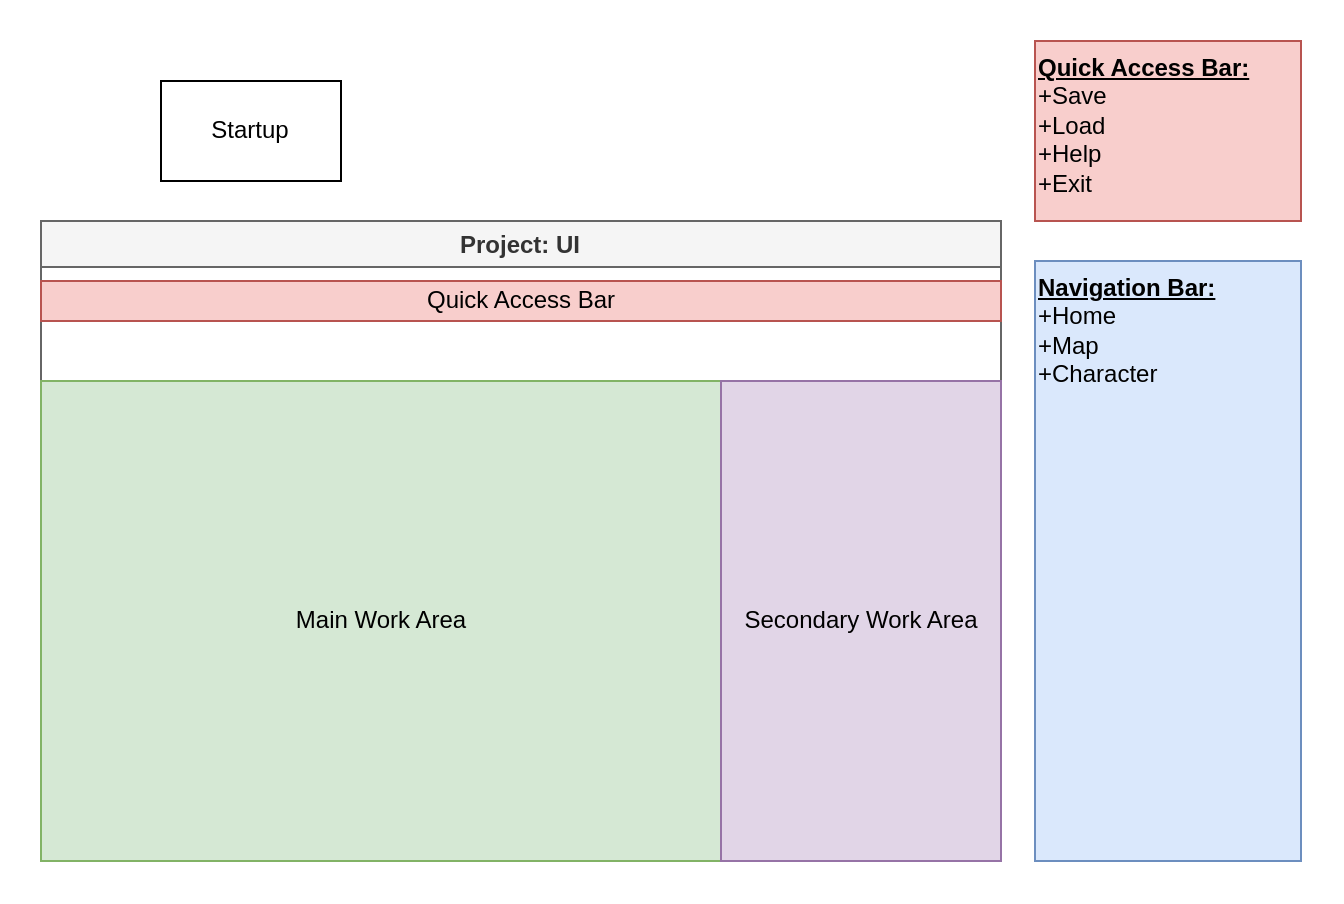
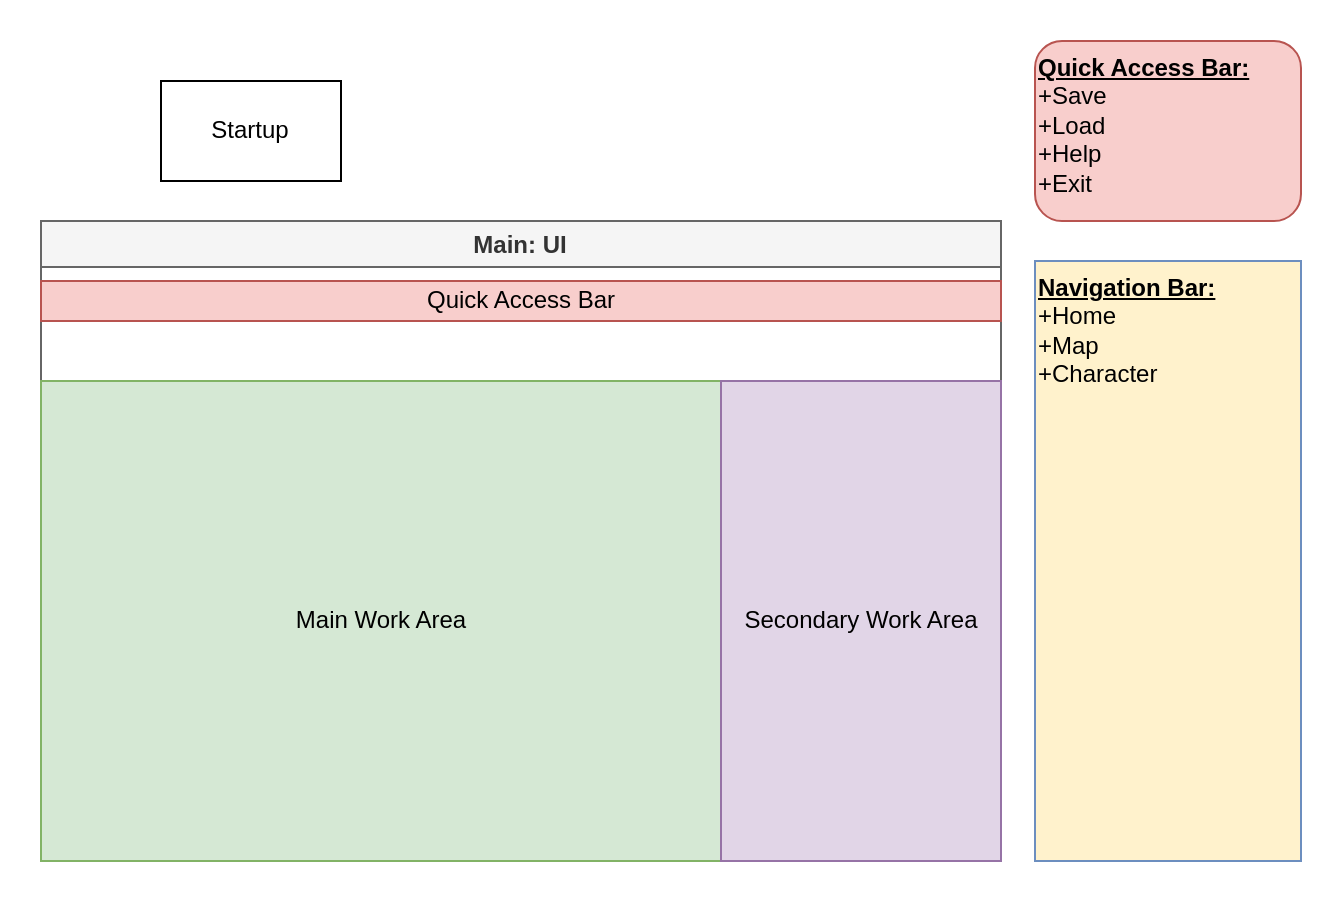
  <mxCell id="0" />
  <mxCell id="1" parent="0" />
  <mxCell id="2" value="Startup" style="rounded=0;whiteSpace=wrap;html=1;" vertex="1" parent="1"><mxGeometry x="80" y="40" width="90" height="50" as="geometry" /></mxCell>
- <mxCell id="3" value="Project: UI" style="swimlane;align=center;fillColor=#f5f5f5;strokeColor=#666666;fontColor=#333333;" vertex="1" parent="1"><mxGeometry x="20" y="110" width="480" height="320" as="geometry"><mxRectangle x="180" y="110" width="90" height="23" as="alternateBounds" /></mxGeometry></mxCell>
+ <mxCell id="3" value="Main: UI" style="swimlane;align=center;fillColor=#f5f5f5;strokeColor=#666666;fontColor=#333333;" vertex="1" parent="1"><mxGeometry x="20" y="110" width="480" height="320" as="geometry"><mxRectangle x="180" y="110" width="90" height="23" as="alternateBounds" /></mxGeometry></mxCell>
  <mxCell id="4" value="Quick Access Bar" style="html=1;fillColor=#f8cecc;strokeColor=#b85450;" vertex="1" parent="3"><mxGeometry y="30" width="480" height="20" as="geometry" /></mxCell>
  <mxCell id="5" value="Main Work Area" style="html=1;fillColor=#d5e8d4;strokeColor=#82b366;" vertex="1" parent="3"><mxGeometry y="80" width="340" height="240" as="geometry" /></mxCell>
  <mxCell id="6" value="Secondary Work Area" style="html=1;fillColor=#e1d5e7;strokeColor=#9673a6;" vertex="1" parent="3"><mxGeometry x="340" y="80" width="140" height="240" as="geometry" /></mxCell>
- <mxCell id="7" value="&lt;u&gt;&lt;b&gt;Quick Access Bar:&lt;/b&gt;&lt;/u&gt;&lt;br&gt;+Save&lt;br&gt;+Load&lt;br&gt;+Help&lt;br&gt;+Exit" style="rounded=0;whiteSpace=wrap;html=1;align=left;fillColor=#f8cecc;strokeColor=#b85450;verticalAlign=top;" vertex="1" parent="1"><mxGeometry x="517" y="20" width="133" height="90" as="geometry" /></mxCell>
- <mxCell id="8" value="&lt;b&gt;&lt;u&gt;Navigation Bar:&lt;/u&gt;&lt;/b&gt;&lt;br&gt;+Home&lt;br&gt;+Map&lt;br&gt;+Character" style="rounded=0;whiteSpace=wrap;html=1;align=left;fillColor=#dae8fc;strokeColor=#6c8ebf;verticalAlign=top;" vertex="1" parent="1"><mxGeometry x="517" y="130" width="133" height="300" as="geometry" /></mxCell>
+ <mxCell id="7" value="&lt;u&gt;&lt;b&gt;Quick Access Bar:&lt;/b&gt;&lt;/u&gt;&lt;br&gt;+Save&lt;br&gt;+Load&lt;br&gt;+Help&lt;br&gt;+Exit" style="whiteSpace=wrap;html=1;align=left;fillColor=#f8cecc;strokeColor=#b85450;verticalAlign=top;rounded=1;" vertex="1" parent="1"><mxGeometry x="517" y="20" width="133" height="90" as="geometry" /></mxCell>
+ <mxCell id="8" value="&lt;b&gt;&lt;u&gt;Navigation Bar:&lt;/u&gt;&lt;/b&gt;&lt;br&gt;+Home&lt;br&gt;+Map&lt;br&gt;+Character" style="rounded=0;whiteSpace=wrap;html=1;align=left;fillColor=#fff2cc;strokeColor=#6c8ebf;verticalAlign=top;" vertex="1" parent="1"><mxGeometry x="517" y="130" width="133" height="300" as="geometry" /></mxCell>
